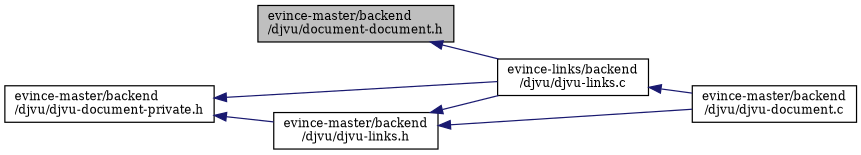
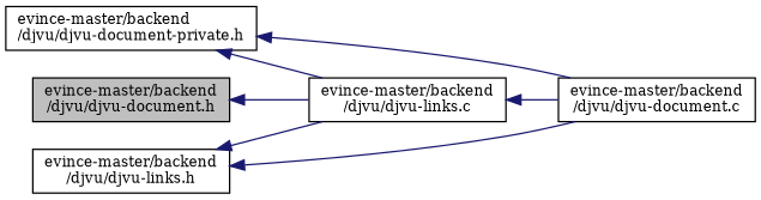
  digraph {
    fontname="DejaVu Serif"
    rankdir=LR
    node [color=black fillcolor=white fontname="DejaVu Serif" fontsize=10 shape=record style=filled]
    edge [color=midnightblue dir=back fontname="DejaVu Serif" fontsize=10 labelfontname=Helvetica labelfontsize=10 style=solid]
-   n1 [fillcolor=grey75 fontcolor=black height=0.2 label="evince-master/backend\l/djvu/document-document.h" width=0.4]
-   n2 [height=0.2 label="evince-links/backend\l/djvu/djvu-links.c" width=0.4]
+   n1 [fillcolor=grey75 fontcolor=black height=0.2 label="evince-master/backend\l/djvu/djvu-document.h" width=0.4]
+   n2 [height=0.2 label="evince-master/backend\l/djvu/djvu-links.c" width=0.4]
    n3 [height=0.2 label="evince-master/backend\l/djvu/djvu-document-private.h" width=0.4]
    n4 [height=0.2 label="evince-master/backend\l/djvu/djvu-document.c" width=0.4]
    n5 [height=0.2 label="evince-master/backend\l/djvu/djvu-links.h" width=0.4]
    n1 -> n2
    n2 -> n4
    n3 -> n2
-   n3 -> n5
+   n3 -> n4
    n5 -> n2
    n5 -> n4
  }
